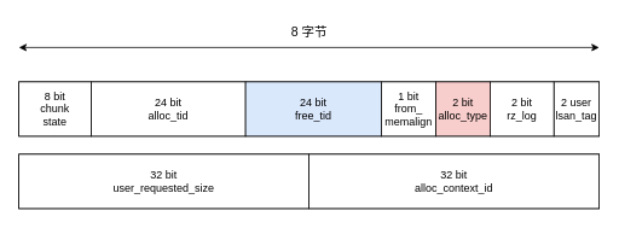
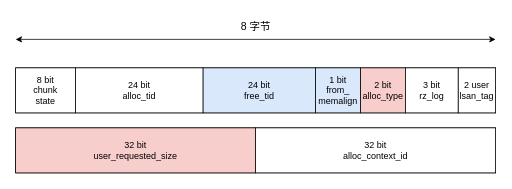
  <mxCell id="0" />
  <mxCell id="1" parent="0" />
  <mxCell id="2" value="" style="rounded=0;whiteSpace=wrap;html=1;" vertex="1" parent="1"><mxGeometry x="20" y="90" width="640" height="60" as="geometry" /></mxCell>
  <mxCell id="3" value="" style="rounded=0;whiteSpace=wrap;html=1;" vertex="1" parent="1"><mxGeometry x="20" y="170" width="640" height="60" as="geometry" /></mxCell>
  <mxCell id="4" value="" style="endArrow=none;html=1;rounded=0;entryX=0.061;entryY=0.017;entryDx=0;entryDy=0;entryPerimeter=0;" edge="1" parent="1" target="2"><mxGeometry width="50" height="50" relative="1" as="geometry"><mxPoint x="60" y="150" as="sourcePoint" /><mxPoint x="130" y="-30" as="targetPoint" /></mxGeometry></mxCell>
  <mxCell id="5" value="8 bit&lt;br&gt;chunk&lt;br&gt;state" style="rounded=0;whiteSpace=wrap;html=1;" vertex="1" parent="1"><mxGeometry x="20" y="90" width="80" height="60" as="geometry" /></mxCell>
  <mxCell id="6" value="" style="group" vertex="1" connectable="0" parent="1"><mxGeometry x="20" y="20" width="640" height="32" as="geometry" /></mxCell>
  <mxCell id="7" value="" style="endArrow=classic;startArrow=classic;html=1;rounded=0;" edge="1" parent="6"><mxGeometry width="50" height="50" relative="1" as="geometry"><mxPoint y="32" as="sourcePoint" /><mxPoint x="640" y="32" as="targetPoint" /></mxGeometry></mxCell>
  <mxCell id="8" value="&lt;font style=&quot;font-size: 14px;&quot;&gt;8 字节&lt;/font&gt;" style="text;html=1;align=center;verticalAlign=middle;resizable=0;points=[];autosize=1;strokeColor=none;fillColor=none;" vertex="1" parent="6"><mxGeometry x="290" width="60" height="30" as="geometry" /></mxCell>
  <mxCell id="9" value="24 bit&lt;br&gt;alloc_tid" style="rounded=0;whiteSpace=wrap;html=1;" vertex="1" parent="1"><mxGeometry x="100" y="90" width="170" height="60" as="geometry" /></mxCell>
  <mxCell id="10" value="24 bit&lt;br&gt;free_tid" style="rounded=0;whiteSpace=wrap;html=1;fillColor=#dae8fc;" vertex="1" parent="1"><mxGeometry x="270" y="90" width="150" height="60" as="geometry" /></mxCell>
- <mxCell id="11" value="1 bit&lt;br&gt;from_&lt;br&gt;memalign" style="rounded=0;whiteSpace=wrap;html=1;" vertex="1" parent="1"><mxGeometry x="420" y="90" width="60" height="60" as="geometry" /></mxCell>
+ <mxCell id="11" value="1 bit&lt;br&gt;from_&lt;br&gt;memalign" style="rounded=0;whiteSpace=wrap;html=1;fillColor=#dae8fc;" vertex="1" parent="1"><mxGeometry x="420" y="90" width="60" height="60" as="geometry" /></mxCell>
  <mxCell id="12" value="2 user&lt;br&gt;lsan_tag" style="rounded=0;whiteSpace=wrap;html=1;" vertex="1" parent="1"><mxGeometry x="610" y="90" width="50" height="60" as="geometry" /></mxCell>
- <mxCell id="13" value="2 bit&lt;br&gt;rz_log" style="rounded=0;whiteSpace=wrap;html=1;" vertex="1" parent="1"><mxGeometry x="540" y="90" width="70" height="60" as="geometry" /></mxCell>
+ <mxCell id="13" value="3 bit&lt;br&gt;rz_log" style="rounded=0;whiteSpace=wrap;html=1;" vertex="1" parent="1"><mxGeometry x="540" y="90" width="70" height="60" as="geometry" /></mxCell>
  <mxCell id="14" value="2 bit&lt;br&gt;alloc_type" style="rounded=0;whiteSpace=wrap;html=1;fillColor=#f8cecc;" vertex="1" parent="1"><mxGeometry x="480" y="90" width="60" height="60" as="geometry" /></mxCell>
- <mxCell id="15" value="32 bit&lt;br&gt;user_requested_size" style="rounded=0;whiteSpace=wrap;html=1;" vertex="1" parent="1"><mxGeometry x="20" y="170" width="320" height="60" as="geometry" /></mxCell>
+ <mxCell id="15" value="32 bit&lt;br&gt;user_requested_size" style="rounded=0;whiteSpace=wrap;html=1;fillColor=#f8cecc;" vertex="1" parent="1"><mxGeometry x="20" y="170" width="320" height="60" as="geometry" /></mxCell>
  <mxCell id="16" value="32 bit&lt;br&gt;alloc_context_id" style="rounded=0;whiteSpace=wrap;html=1;" vertex="1" parent="1"><mxGeometry x="340" y="170" width="320" height="60" as="geometry" /></mxCell>
